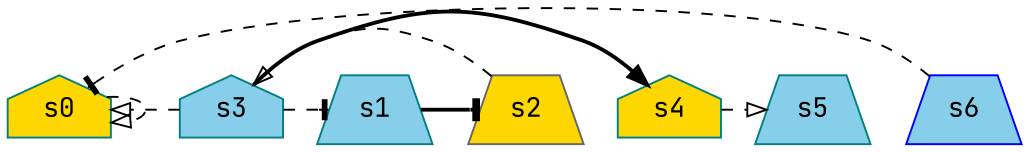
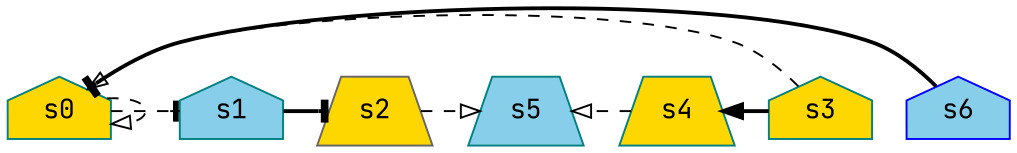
  digraph {
    fontname="JetBrains Mono"
    node [color=teal fillcolor=gold fontname="JetBrains Mono" player=0 shape=house style=filled]
    edge [arrowhead=onormal fontname="JetBrains Mono" style=dashed]
    s0
-   s1 [fillcolor=skyblue shape=trapezium]
+   s1 [fillcolor=skyblue]
    s2 [color=gray40 shape=trapezium]
-   s3 [fillcolor=skyblue]
-   s4 [player=1]
+   s3
+   s4 [player=1 shape=trapezium]
    s5 [fillcolor=skyblue shape=trapezium]
-   s6 [color=blue fillcolor=skyblue player=1 shape=trapezium]
+   s6 [color=blue fillcolor=skyblue player=1]
    s0 -> s0 [constraint="time % 2 == 0"]
-   s3 -> s1 [arrowhead=tee constraint="!(time % 3 == 0)"]
+   s0 -> s1 [arrowhead=tee constraint="!(time % 3 == 0)"]
    s1 -> s2 [arrowhead=tee constraint="time % 5 == 1" style=bold]
-   s2 -> s3 [constraint="time % 5 == 2"]
+   s2 -> s5 [constraint="time % 5 == 2"]
    s3 -> s0 [constraint="time == 3 || time == 5 || time == 9"]
    s3 -> s4 [arrowhead=normal constraint="time == 1 || time == 7" style=bold]
    s4 -> s5 [constraint="time % 3 == 1"]
-   s6 -> s0 [arrowhead=tee constraint="time == 16 || time == 20"]
+   s6 -> s0 [arrowhead=tee constraint="time == 16 || time == 20" style=bold]
  }
